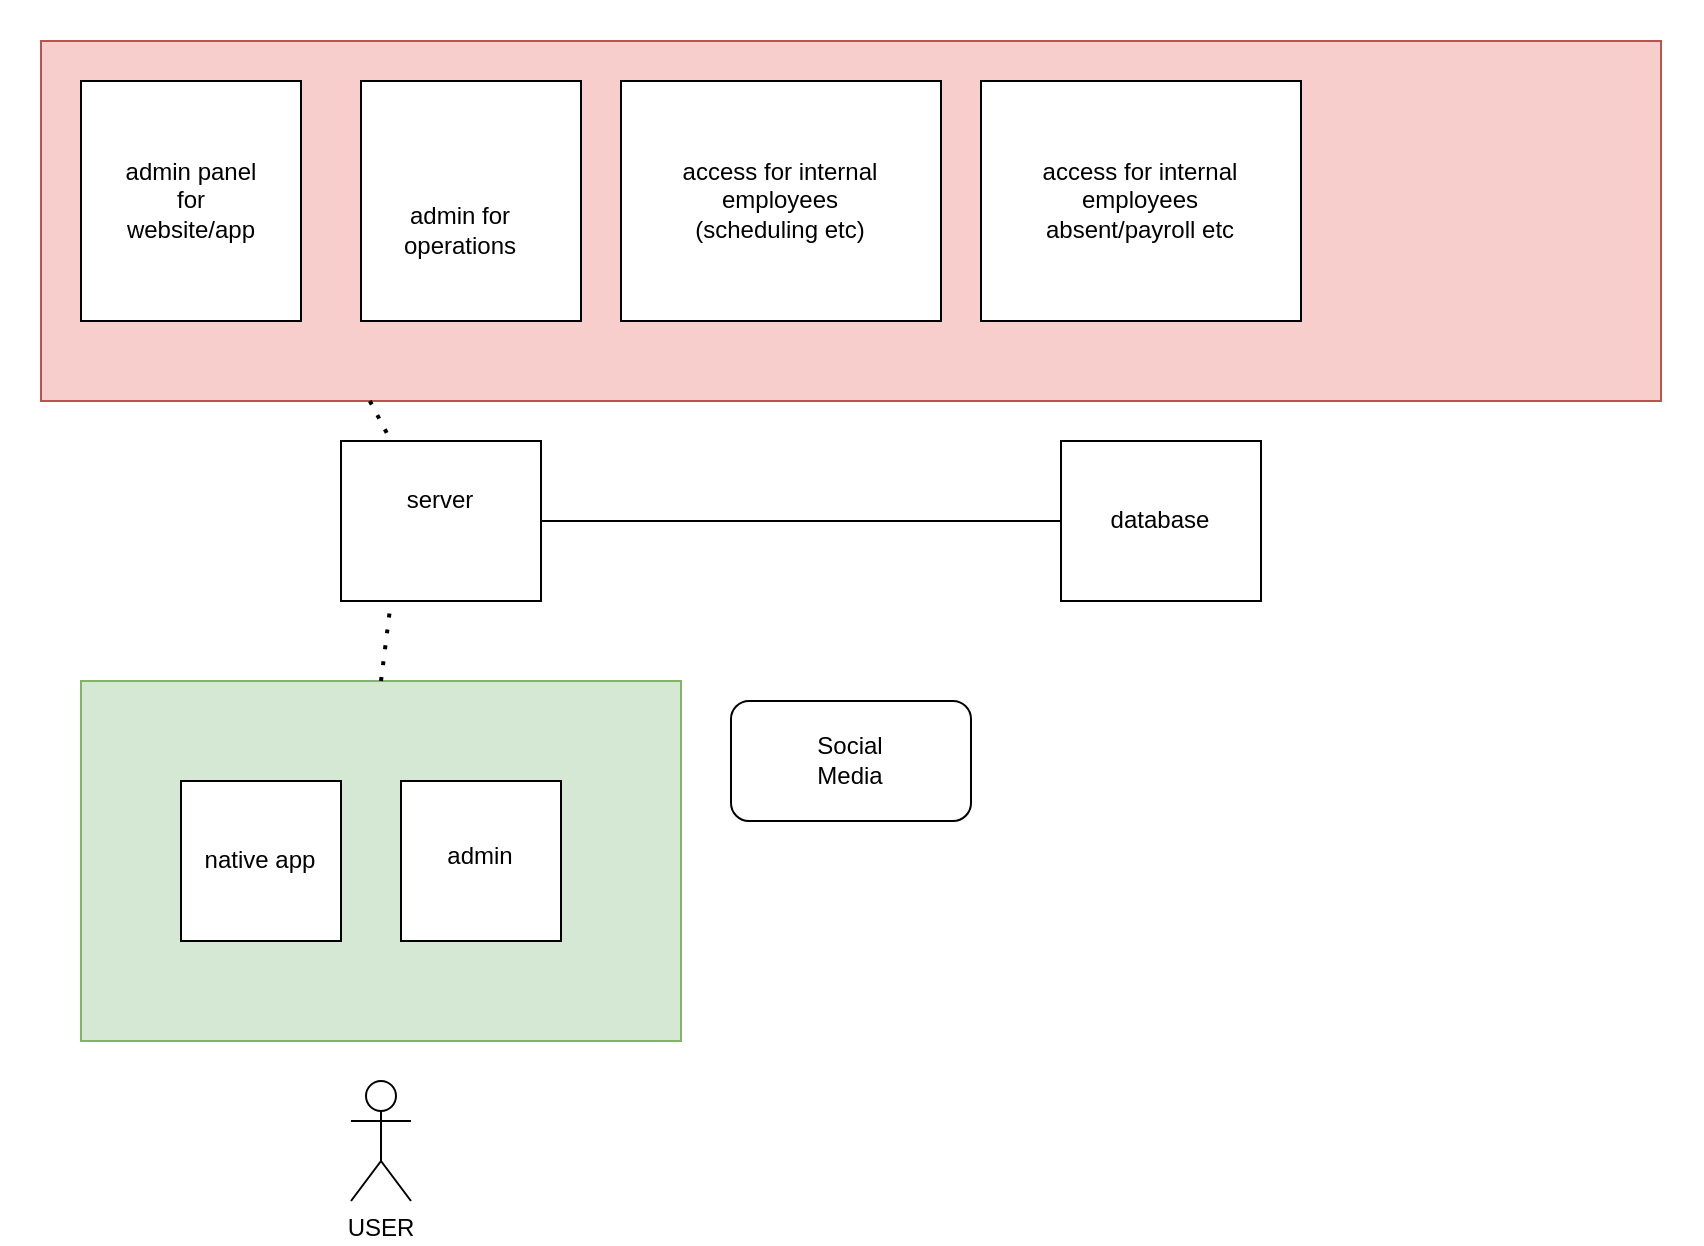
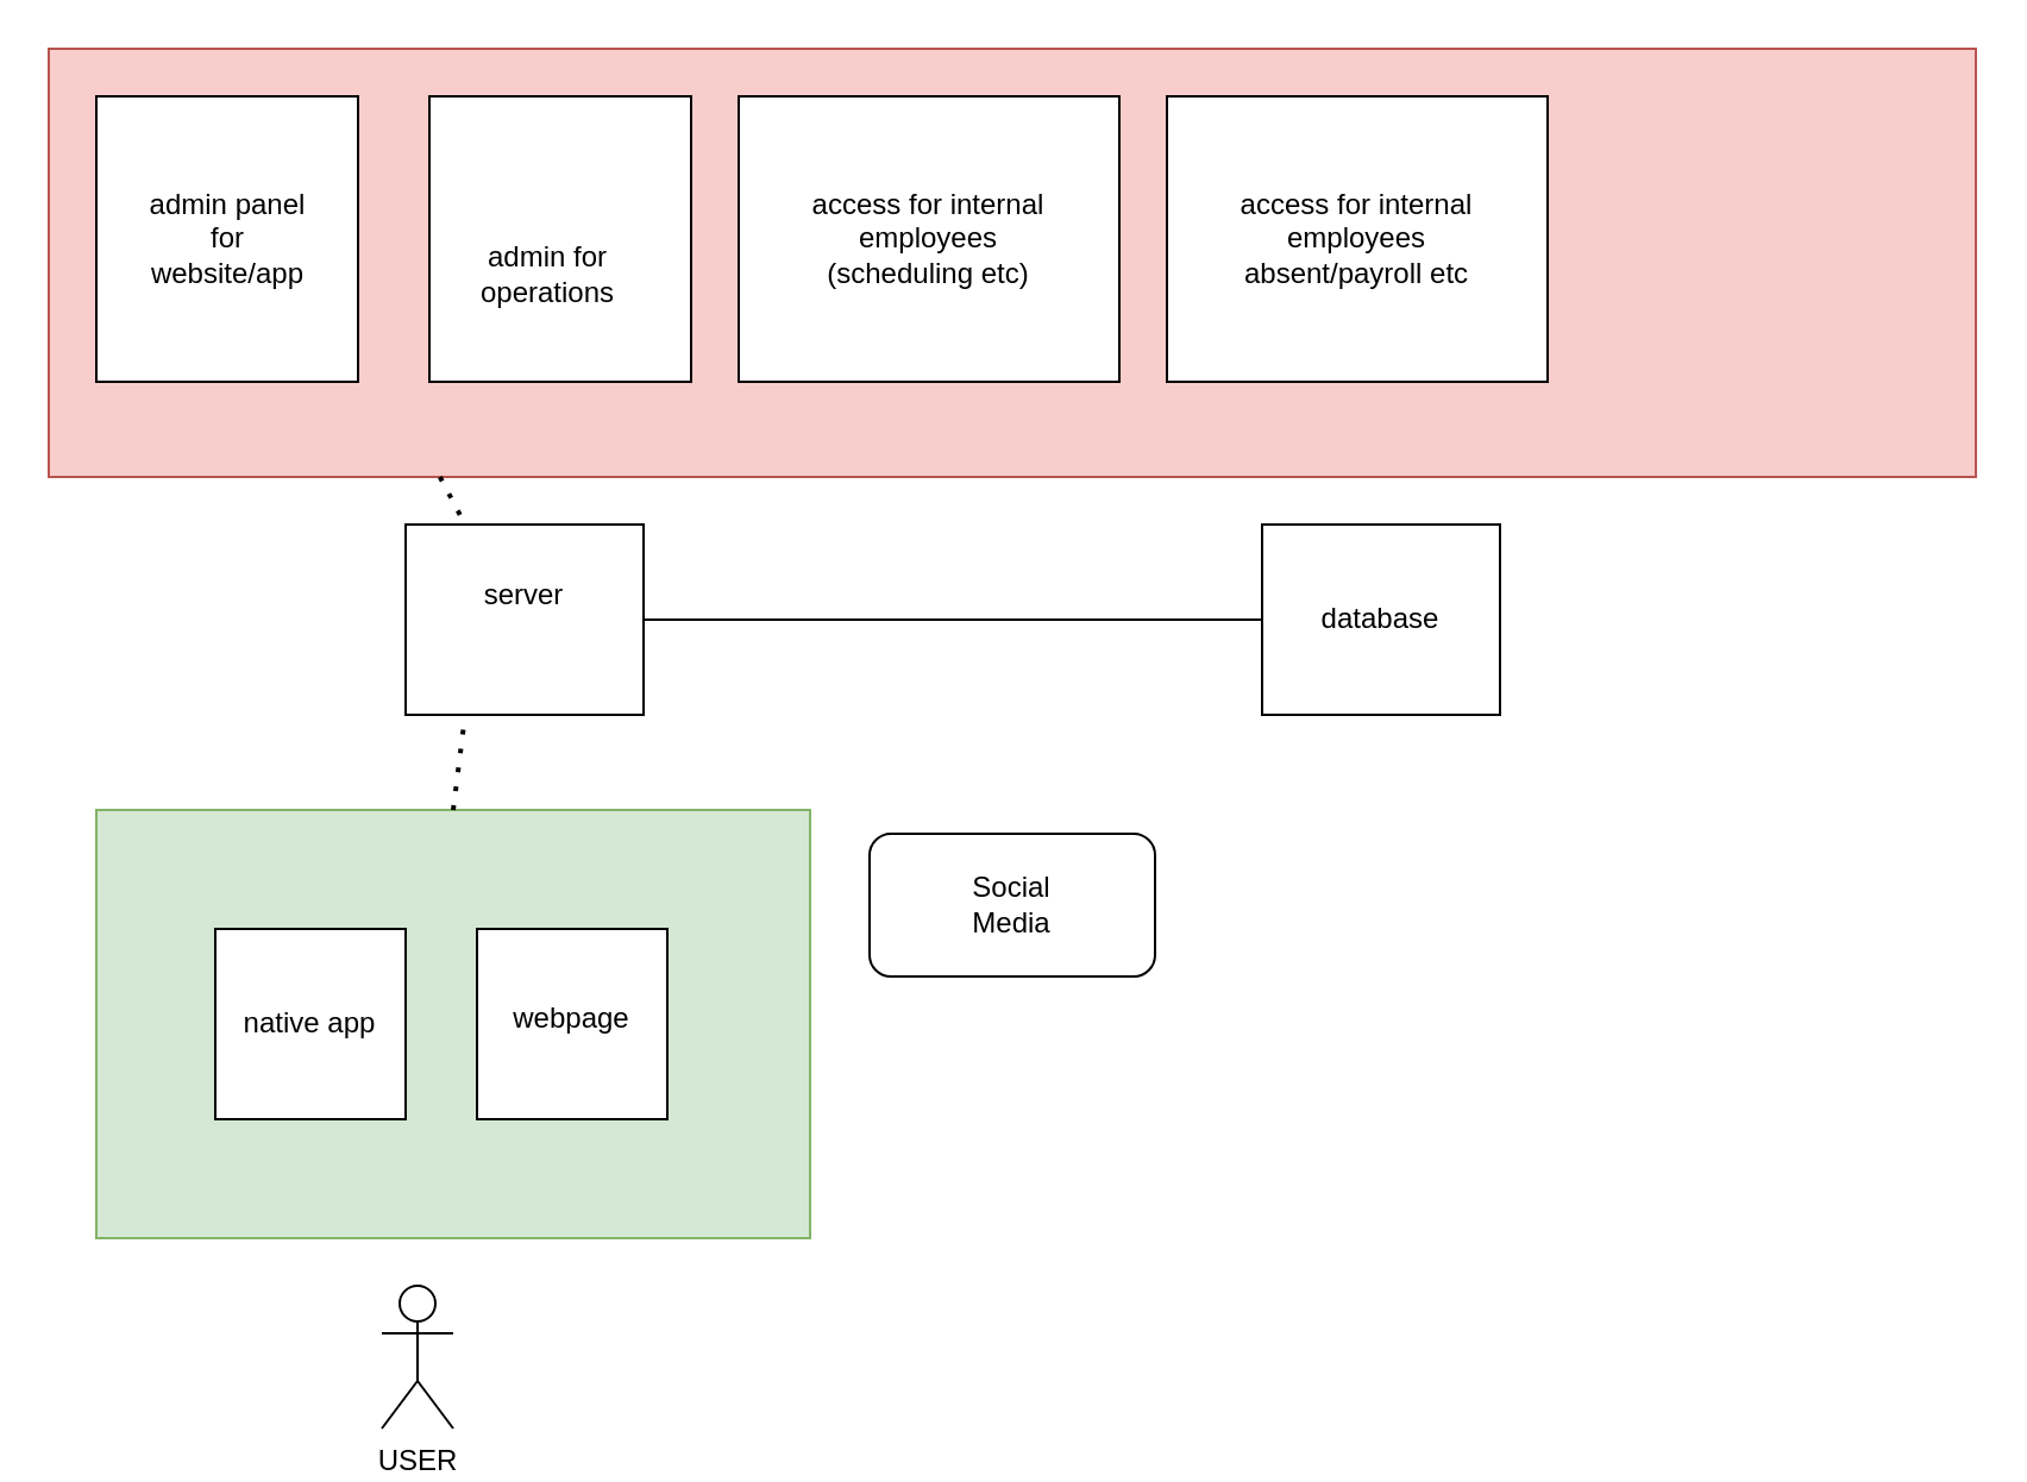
  <mxCell id="0" />
  <mxCell id="1" parent="0" />
  <mxCell id="2" value="" style="rounded=0;whiteSpace=wrap;html=1;" vertex="1" parent="1"><mxGeometry x="170" y="220" width="100" height="80" as="geometry" /></mxCell>
  <mxCell id="3" value="server" style="text;html=1;strokeColor=none;fillColor=none;align=center;verticalAlign=middle;whiteSpace=wrap;rounded=0;" vertex="1" parent="1"><mxGeometry x="190" y="235" width="60" height="30" as="geometry" /></mxCell>
  <mxCell id="4" value="" style="rounded=0;whiteSpace=wrap;html=1;" vertex="1" parent="1"><mxGeometry x="530" y="220" width="100" height="80" as="geometry" /></mxCell>
  <mxCell id="5" value="database" style="text;html=1;strokeColor=none;fillColor=none;align=center;verticalAlign=middle;whiteSpace=wrap;rounded=0;" vertex="1" parent="1"><mxGeometry x="550" y="245" width="60" height="30" as="geometry" /></mxCell>
  <mxCell id="6" value="" style="endArrow=none;html=1;rounded=0;exitX=1;exitY=0.5;exitDx=0;exitDy=0;entryX=0;entryY=0.5;entryDx=0;entryDy=0;" edge="1" parent="1" source="2" target="4"><mxGeometry width="50" height="50" relative="1" as="geometry"><mxPoint x="400" y="330" as="sourcePoint" /><mxPoint x="450" y="280" as="targetPoint" /></mxGeometry></mxCell>
  <mxCell id="7" value="" style="rounded=0;whiteSpace=wrap;html=1;fillColor=#f8cecc;strokeColor=#b85450;" vertex="1" parent="1"><mxGeometry x="20" y="20" width="810" height="180" as="geometry" /></mxCell>
  <mxCell id="8" value="" style="rounded=0;whiteSpace=wrap;html=1;fillColor=#d5e8d4;strokeColor=#82b366;" vertex="1" parent="1"><mxGeometry x="40" y="340" width="300" height="180" as="geometry" /></mxCell>
  <mxCell id="9" value="" style="rounded=0;whiteSpace=wrap;html=1;" vertex="1" parent="1"><mxGeometry x="40" y="40" width="110" height="120" as="geometry" /></mxCell>
  <mxCell id="10" value="admin panel for website/app" style="text;html=1;strokeColor=none;fillColor=none;align=center;verticalAlign=middle;whiteSpace=wrap;rounded=0;" vertex="1" parent="1"><mxGeometry x="57.5" y="72.5" width="75" height="55" as="geometry" /></mxCell>
  <mxCell id="11" value="" style="rounded=0;whiteSpace=wrap;html=1;" vertex="1" parent="1"><mxGeometry x="180" y="40" width="110" height="120" as="geometry" /></mxCell>
  <mxCell id="12" value="admin for operations" style="text;html=1;strokeColor=none;fillColor=none;align=center;verticalAlign=middle;whiteSpace=wrap;rounded=0;" vertex="1" parent="1"><mxGeometry x="200" y="87.5" width="60" height="55" as="geometry" /></mxCell>
  <mxCell id="13" value="" style="rounded=0;whiteSpace=wrap;html=1;" vertex="1" parent="1"><mxGeometry x="310" y="40" width="160" height="120" as="geometry" /></mxCell>
  <mxCell id="14" value="access for internal employees (scheduling etc)" style="text;html=1;strokeColor=none;fillColor=none;align=center;verticalAlign=middle;whiteSpace=wrap;rounded=0;" vertex="1" parent="1"><mxGeometry x="340" y="50" width="100" height="100" as="geometry" /></mxCell>
  <mxCell id="15" value="" style="rounded=0;whiteSpace=wrap;html=1;" vertex="1" parent="1"><mxGeometry x="490" y="40" width="160" height="120" as="geometry" /></mxCell>
  <mxCell id="16" value="access for internal employees&lt;br&gt;absent/payroll etc" style="text;html=1;strokeColor=none;fillColor=none;align=center;verticalAlign=middle;whiteSpace=wrap;rounded=0;" vertex="1" parent="1"><mxGeometry x="520" y="50" width="100" height="100" as="geometry" /></mxCell>
  <mxCell id="17" value="" style="whiteSpace=wrap;html=1;aspect=fixed;" vertex="1" parent="1"><mxGeometry x="90" y="390" width="80" height="80" as="geometry" /></mxCell>
  <mxCell id="18" value="native app" style="text;html=1;strokeColor=none;fillColor=none;align=center;verticalAlign=middle;whiteSpace=wrap;rounded=0;" vertex="1" parent="1"><mxGeometry x="100" y="415" width="60" height="30" as="geometry" /></mxCell>
  <mxCell id="19" value="" style="whiteSpace=wrap;html=1;aspect=fixed;" vertex="1" parent="1"><mxGeometry x="200" y="390" width="80" height="80" as="geometry" /></mxCell>
- <mxCell id="20" value="admin" style="text;html=1;strokeColor=none;fillColor=none;align=center;verticalAlign=middle;whiteSpace=wrap;rounded=0;" vertex="1" parent="1"><mxGeometry x="210" y="410" width="60" height="35" as="geometry" /></mxCell>
- <mxCell id="21" value="USER" style="shape=umlActor;verticalLabelPosition=bottom;verticalAlign=top;html=1;outlineConnect=0;" vertex="1" parent="1"><mxGeometry x="175" y="540" width="30" height="60" as="geometry" /></mxCell>
+ <mxCell id="20" value="webpage" style="text;html=1;strokeColor=none;fillColor=none;align=center;verticalAlign=middle;whiteSpace=wrap;rounded=0;" vertex="1" parent="1"><mxGeometry x="210" y="410" width="60" height="35" as="geometry" /></mxCell>
+ <mxCell id="21" value="USER" style="shape=umlActor;verticalLabelPosition=bottom;verticalAlign=top;html=1;outlineConnect=0;" vertex="1" parent="1"><mxGeometry x="160" y="540" width="30" height="60" as="geometry" /></mxCell>
  <mxCell id="22" value="" style="rounded=1;whiteSpace=wrap;html=1;" vertex="1" parent="1"><mxGeometry x="365" y="350" width="120" height="60" as="geometry" /></mxCell>
  <mxCell id="23" value="" style="endArrow=none;dashed=1;html=1;dashPattern=1 3;strokeWidth=2;rounded=0;exitX=0.5;exitY=0;exitDx=0;exitDy=0;entryX=0.25;entryY=1;entryDx=0;entryDy=0;" edge="1" parent="1" source="8" target="2"><mxGeometry width="50" height="50" relative="1" as="geometry"><mxPoint x="80" y="330" as="sourcePoint" /><mxPoint x="130" y="280" as="targetPoint" /></mxGeometry></mxCell>
  <mxCell id="24" value="" style="endArrow=none;dashed=1;html=1;dashPattern=1 3;strokeWidth=2;rounded=0;entryX=0.25;entryY=0;entryDx=0;entryDy=0;exitX=0.203;exitY=1;exitDx=0;exitDy=0;exitPerimeter=0;" edge="1" parent="1" source="7" target="2"><mxGeometry width="50" height="50" relative="1" as="geometry"><mxPoint x="50" y="310" as="sourcePoint" /><mxPoint x="100" y="260" as="targetPoint" /></mxGeometry></mxCell>
  <mxCell id="25" value="Social Media" style="text;html=1;strokeColor=none;fillColor=none;align=center;verticalAlign=middle;whiteSpace=wrap;rounded=0;" vertex="1" parent="1"><mxGeometry x="395" y="365" width="60" height="30" as="geometry" /></mxCell>
